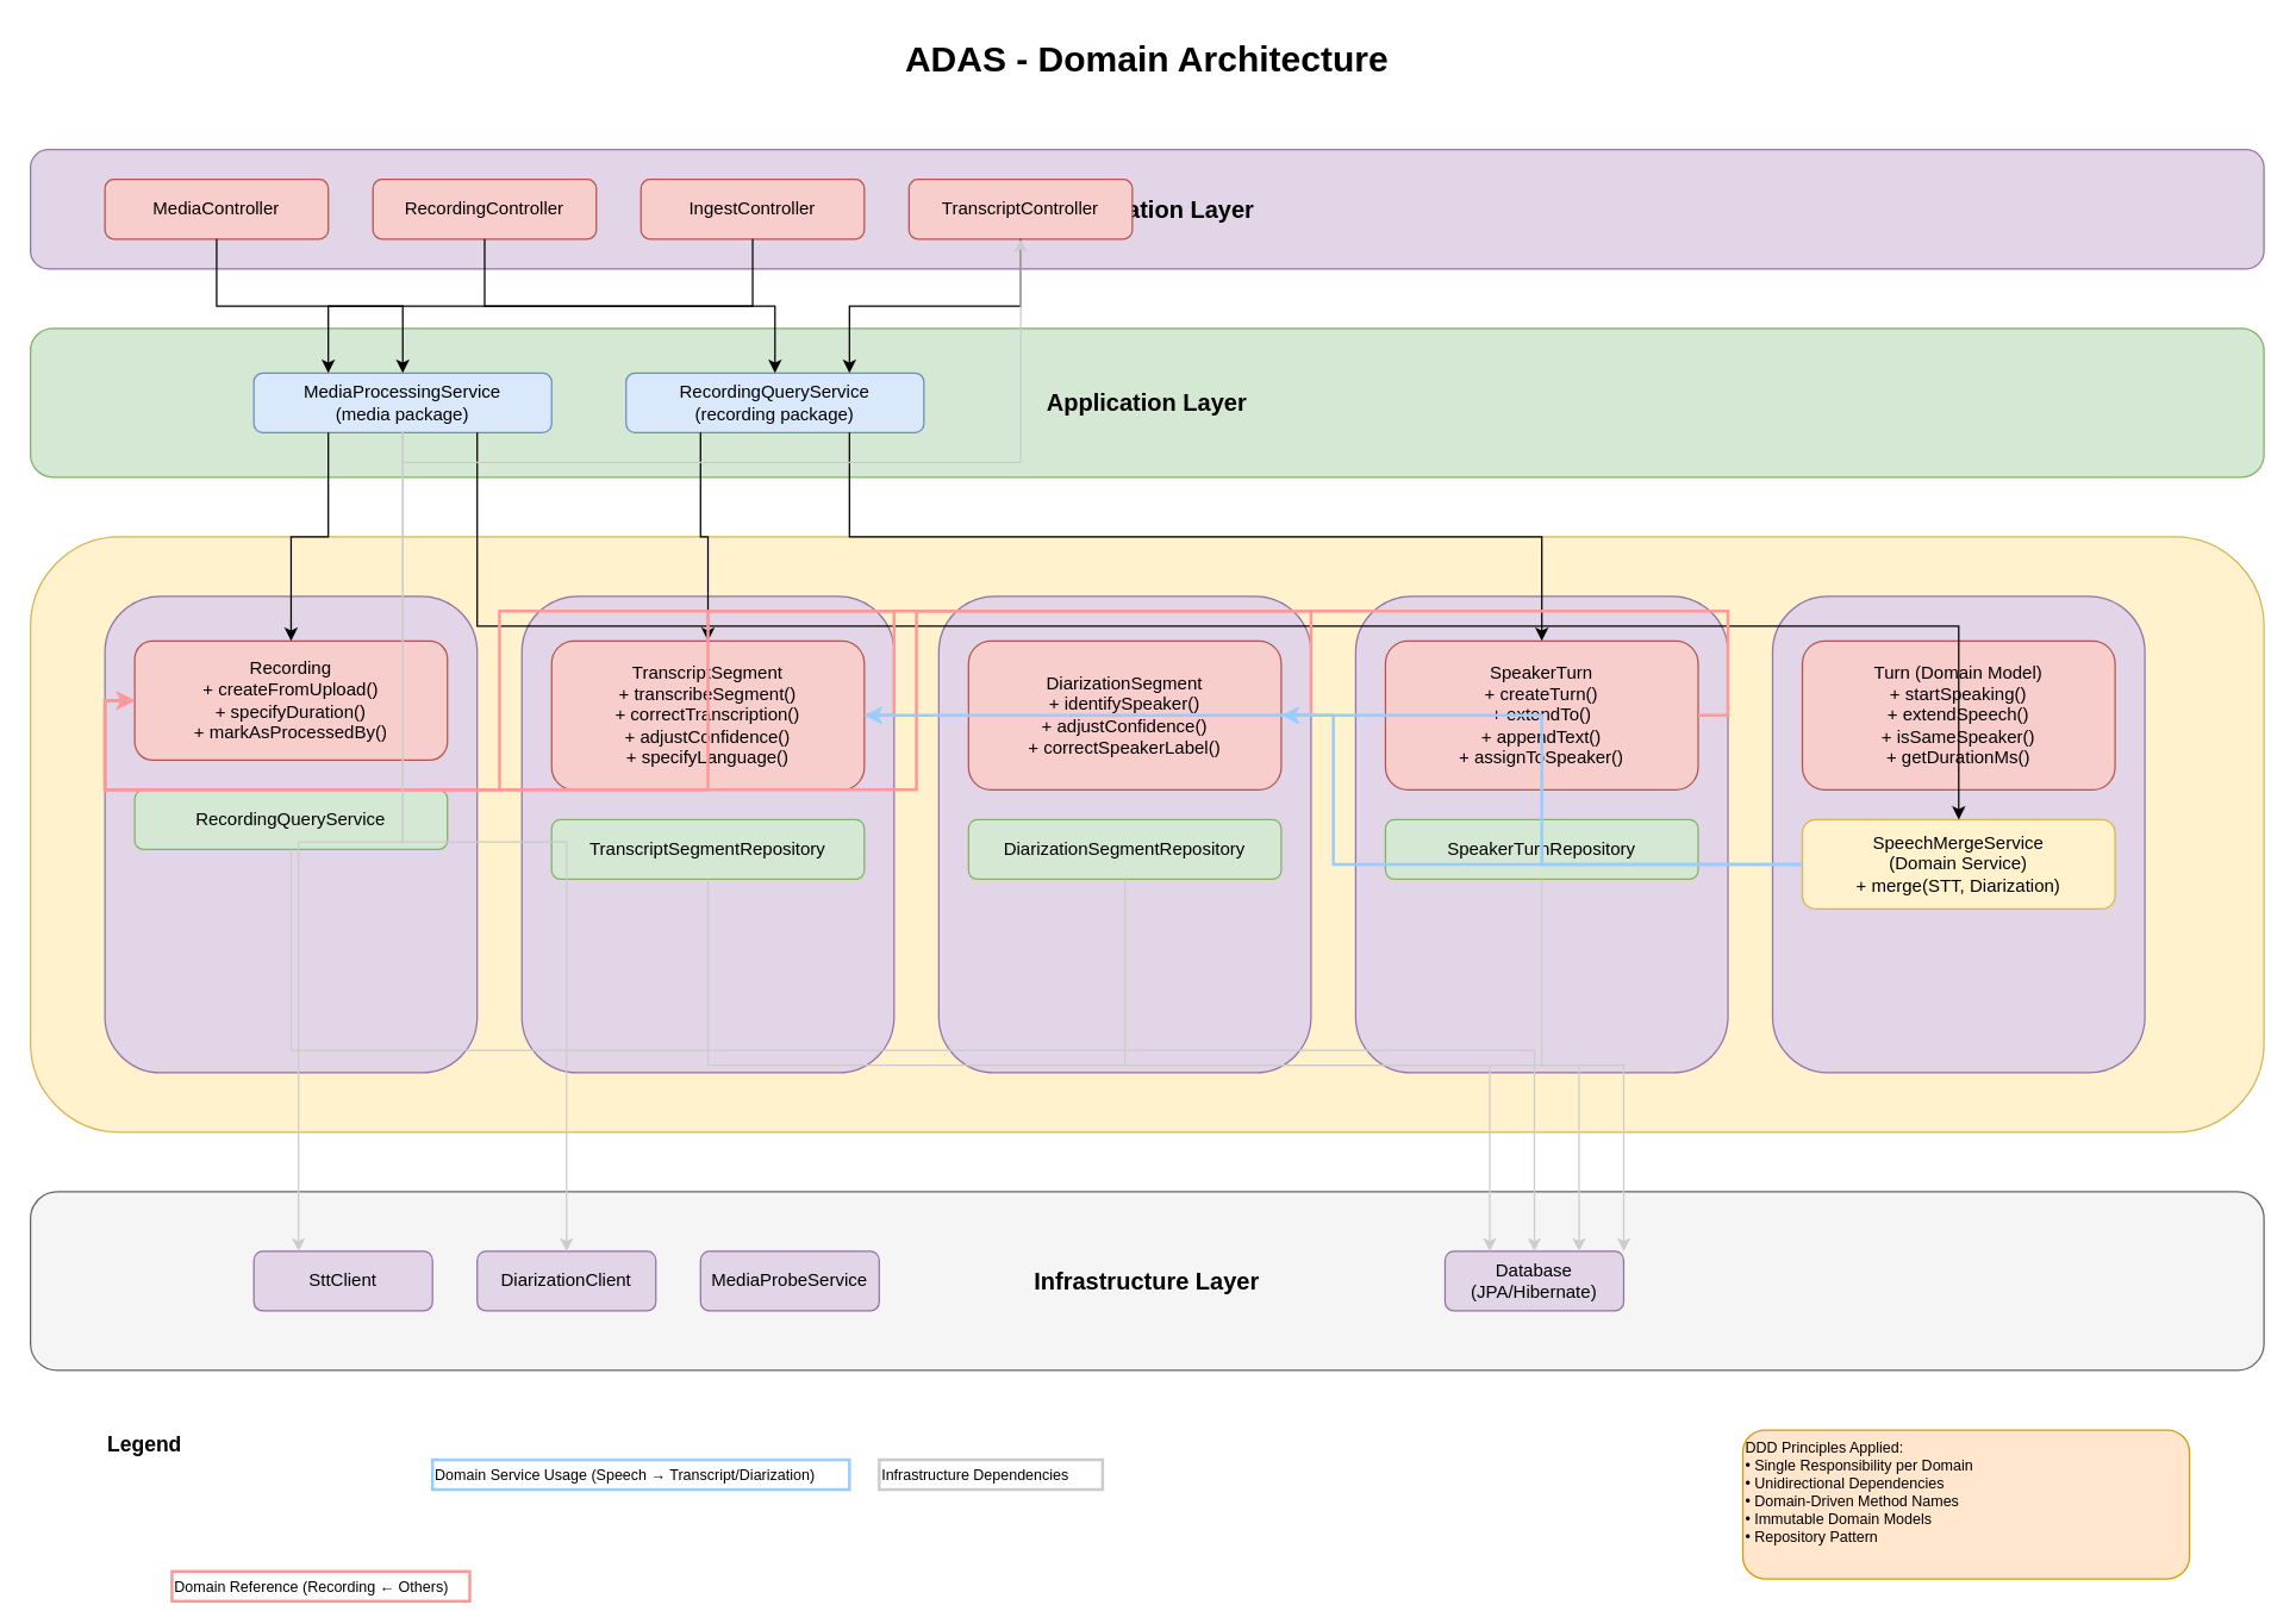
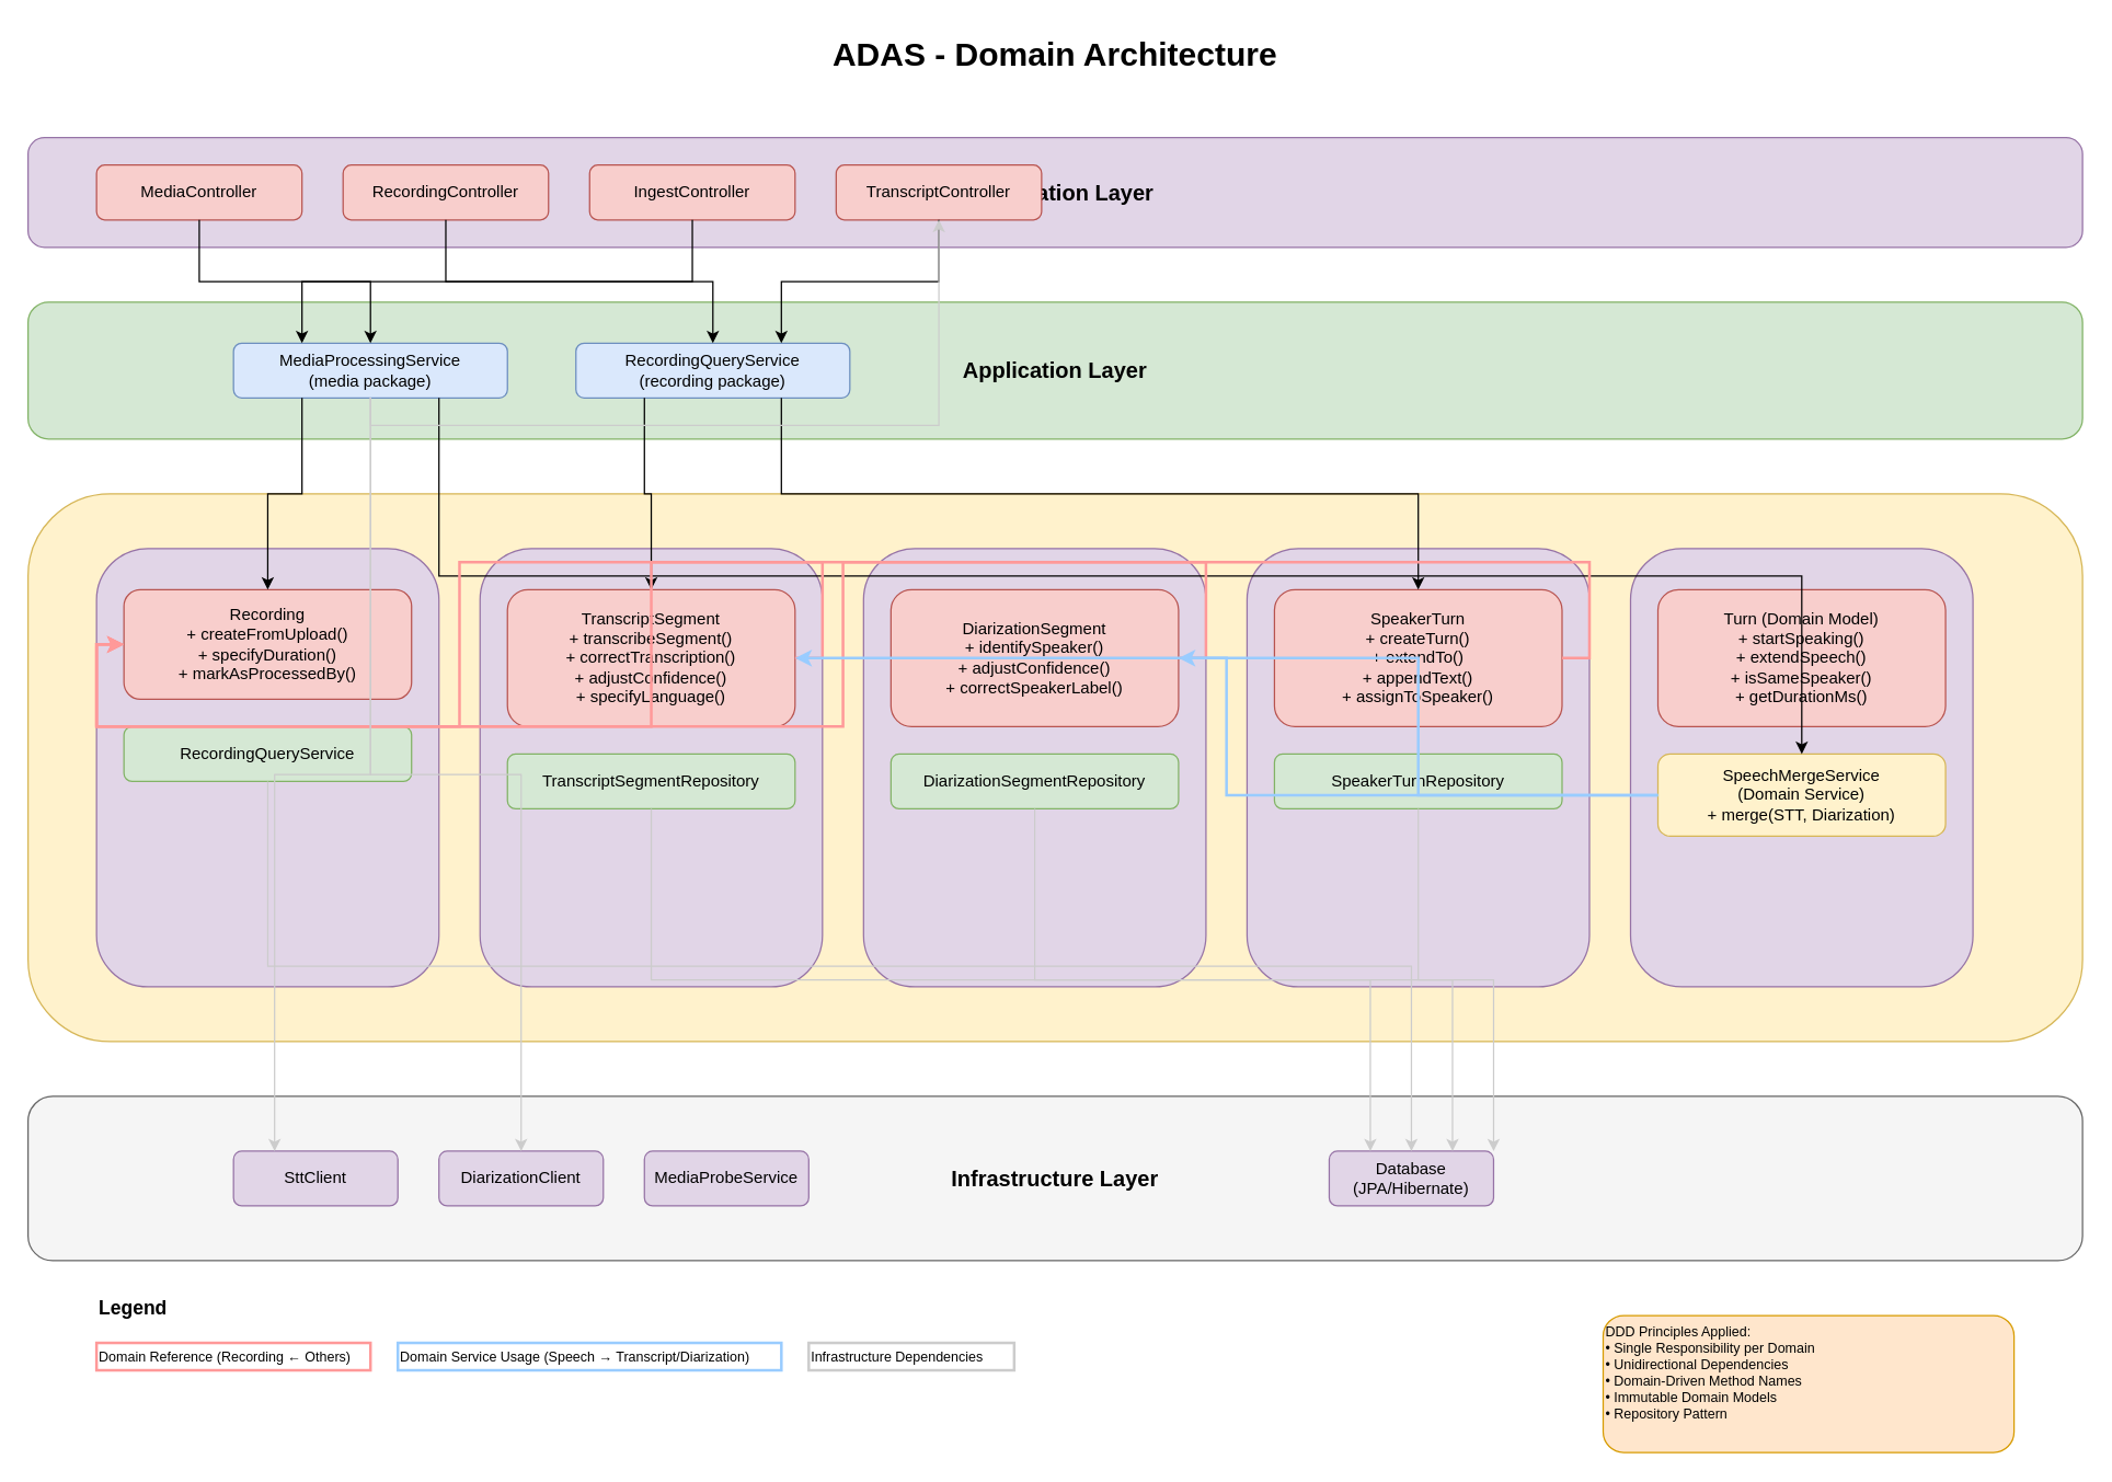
  <mxCell id="0" />
  <mxCell id="1" parent="0" />
  <mxCell id="2" value="ADAS - Domain Architecture" style="text;html=1;strokeColor=none;fillColor=none;align=center;verticalAlign=middle;whiteSpace=wrap;rounded=0;fontSize=24;fontStyle=1;" vertex="1" parent="1"><mxGeometry x="570" y="20" width="400" height="40" as="geometry" /></mxCell>
  <mxCell id="3" value="Presentation Layer" style="rounded=1;whiteSpace=wrap;html=1;fillColor=#e1d5e7;strokeColor=#9673a6;fontSize=16;fontStyle=1;" vertex="1" parent="1"><mxGeometry x="20" y="100" width="1500" height="80" as="geometry" /></mxCell>
  <mxCell id="4" value="MediaController" style="rounded=1;whiteSpace=wrap;html=1;fillColor=#f8cecc;strokeColor=#b85450;" vertex="1" parent="1"><mxGeometry x="70" y="120" width="150" height="40" as="geometry" /></mxCell>
  <mxCell id="5" value="RecordingController" style="rounded=1;whiteSpace=wrap;html=1;fillColor=#f8cecc;strokeColor=#b85450;" vertex="1" parent="1"><mxGeometry x="250" y="120" width="150" height="40" as="geometry" /></mxCell>
  <mxCell id="6" value="IngestController" style="rounded=1;whiteSpace=wrap;html=1;fillColor=#f8cecc;strokeColor=#b85450;" vertex="1" parent="1"><mxGeometry x="430" y="120" width="150" height="40" as="geometry" /></mxCell>
  <mxCell id="7" value="TranscriptController" style="rounded=1;whiteSpace=wrap;html=1;fillColor=#f8cecc;strokeColor=#b85450;" vertex="1" parent="1"><mxGeometry x="610" y="120" width="150" height="40" as="geometry" /></mxCell>
  <mxCell id="8" value="Application Layer" style="rounded=1;whiteSpace=wrap;html=1;fillColor=#d5e8d4;strokeColor=#82b366;fontSize=16;fontStyle=1;" vertex="1" parent="1"><mxGeometry x="20" y="220" width="1500" height="100" as="geometry" /></mxCell>
  <mxCell id="9" value="MediaProcessingService&#10;(media package)" style="rounded=1;whiteSpace=wrap;html=1;fillColor=#dae8fc;strokeColor=#6c8ebf;" vertex="1" parent="1"><mxGeometry x="170" y="250" width="200" height="40" as="geometry" /></mxCell>
  <mxCell id="10" value="RecordingQueryService&#10;(recording package)" style="rounded=1;whiteSpace=wrap;html=1;fillColor=#dae8fc;strokeColor=#6c8ebf;" vertex="1" parent="1"><mxGeometry x="420" y="250" width="200" height="40" as="geometry" /></mxCell>
  <mxCell id="11" value="Domain Layer" style="rounded=1;whiteSpace=wrap;html=1;fillColor=#fff2cc;strokeColor=#d6b656;fontSize=16;fontStyle=1;" vertex="1" parent="1"><mxGeometry x="20" y="360" width="1500" height="400" as="geometry" /></mxCell>
  <mxCell id="12" value="Recording Domain" style="rounded=1;whiteSpace=wrap;html=1;fillColor=#e1d5e7;strokeColor=#9673a6;fontStyle=1;" vertex="1" parent="1"><mxGeometry x="70" y="400" width="250" height="320" as="geometry" /></mxCell>
  <mxCell id="13" value="Recording&#10;+ createFromUpload()&#10;+ specifyDuration()&#10;+ markAsProcessedBy()" style="rounded=1;whiteSpace=wrap;html=1;fillColor=#f8cecc;strokeColor=#b85450;" vertex="1" parent="1"><mxGeometry x="90" y="430" width="210" height="80" as="geometry" /></mxCell>
  <mxCell id="14" value="RecordingQueryService" style="rounded=1;whiteSpace=wrap;html=1;fillColor=#d5e8d4;strokeColor=#82b366;" vertex="1" parent="1"><mxGeometry x="90" y="530" width="210" height="40" as="geometry" /></mxCell>
  <mxCell id="15" value="Transcript Domain" style="rounded=1;whiteSpace=wrap;html=1;fillColor=#e1d5e7;strokeColor=#9673a6;fontStyle=1;" vertex="1" parent="1"><mxGeometry x="350" y="400" width="250" height="320" as="geometry" /></mxCell>
  <mxCell id="16" value="TranscriptSegment&#10;+ transcribeSegment()&#10;+ correctTranscription()&#10;+ adjustConfidence()&#10;+ specifyLanguage()" style="rounded=1;whiteSpace=wrap;html=1;fillColor=#f8cecc;strokeColor=#b85450;" vertex="1" parent="1"><mxGeometry x="370" y="430" width="210" height="100" as="geometry" /></mxCell>
  <mxCell id="17" value="TranscriptSegmentRepository" style="rounded=1;whiteSpace=wrap;html=1;fillColor=#d5e8d4;strokeColor=#82b366;" vertex="1" parent="1"><mxGeometry x="370" y="550" width="210" height="40" as="geometry" /></mxCell>
  <mxCell id="18" value="Diarization Domain" style="rounded=1;whiteSpace=wrap;html=1;fillColor=#e1d5e7;strokeColor=#9673a6;fontStyle=1;" vertex="1" parent="1"><mxGeometry x="630" y="400" width="250" height="320" as="geometry" /></mxCell>
  <mxCell id="19" value="DiarizationSegment&#10;+ identifySpeaker()&#10;+ adjustConfidence()&#10;+ correctSpeakerLabel()" style="rounded=1;whiteSpace=wrap;html=1;fillColor=#f8cecc;strokeColor=#b85450;" vertex="1" parent="1"><mxGeometry x="650" y="430" width="210" height="100" as="geometry" /></mxCell>
  <mxCell id="20" value="DiarizationSegmentRepository" style="rounded=1;whiteSpace=wrap;html=1;fillColor=#d5e8d4;strokeColor=#82b366;" vertex="1" parent="1"><mxGeometry x="650" y="550" width="210" height="40" as="geometry" /></mxCell>
  <mxCell id="21" value="Speaker Domain" style="rounded=1;whiteSpace=wrap;html=1;fillColor=#e1d5e7;strokeColor=#9673a6;fontStyle=1;" vertex="1" parent="1"><mxGeometry x="910" y="400" width="250" height="320" as="geometry" /></mxCell>
  <mxCell id="22" value="SpeakerTurn&#10;+ createTurn()&#10;+ extendTo()&#10;+ appendText()&#10;+ assignToSpeaker()" style="rounded=1;whiteSpace=wrap;html=1;fillColor=#f8cecc;strokeColor=#b85450;" vertex="1" parent="1"><mxGeometry x="930" y="430" width="210" height="100" as="geometry" /></mxCell>
  <mxCell id="23" value="SpeakerTurnRepository" style="rounded=1;whiteSpace=wrap;html=1;fillColor=#d5e8d4;strokeColor=#82b366;" vertex="1" parent="1"><mxGeometry x="930" y="550" width="210" height="40" as="geometry" /></mxCell>
  <mxCell id="24" value="Speech Domain" style="rounded=1;whiteSpace=wrap;html=1;fillColor=#e1d5e7;strokeColor=#9673a6;fontStyle=1;" vertex="1" parent="1"><mxGeometry x="1190" y="400" width="250" height="320" as="geometry" /></mxCell>
  <mxCell id="25" value="Turn (Domain Model)&#10;+ startSpeaking()&#10;+ extendSpeech()&#10;+ isSameSpeaker()&#10;+ getDurationMs()" style="rounded=1;whiteSpace=wrap;html=1;fillColor=#f8cecc;strokeColor=#b85450;" vertex="1" parent="1"><mxGeometry x="1210" y="430" width="210" height="100" as="geometry" /></mxCell>
  <mxCell id="26" value="SpeechMergeService&#10;(Domain Service)&#10;+ merge(STT, Diarization)" style="rounded=1;whiteSpace=wrap;html=1;fillColor=#fff2cc;strokeColor=#d6b656;" vertex="1" parent="1"><mxGeometry x="1210" y="550" width="210" height="60" as="geometry" /></mxCell>
  <mxCell id="27" value="Infrastructure Layer" style="rounded=1;whiteSpace=wrap;html=1;fillColor=#f5f5f5;strokeColor=#666666;fontSize=16;fontStyle=1;" vertex="1" parent="1"><mxGeometry x="20" y="800" width="1500" height="120" as="geometry" /></mxCell>
  <mxCell id="28" value="SttClient" style="rounded=1;whiteSpace=wrap;html=1;fillColor=#e1d5e7;strokeColor=#9673a6;" vertex="1" parent="1"><mxGeometry x="170" y="840" width="120" height="40" as="geometry" /></mxCell>
  <mxCell id="29" value="DiarizationClient" style="rounded=1;whiteSpace=wrap;html=1;fillColor=#e1d5e7;strokeColor=#9673a6;" vertex="1" parent="1"><mxGeometry x="320" y="840" width="120" height="40" as="geometry" /></mxCell>
  <mxCell id="30" value="MediaProbeService" style="rounded=1;whiteSpace=wrap;html=1;fillColor=#e1d5e7;strokeColor=#9673a6;" vertex="1" parent="1"><mxGeometry x="470" y="840" width="120" height="40" as="geometry" /></mxCell>
  <mxCell id="31" value="Database&#10;(JPA/Hibernate)" style="rounded=1;whiteSpace=wrap;html=1;fillColor=#e1d5e7;strokeColor=#9673a6;" vertex="1" parent="1"><mxGeometry x="970" y="840" width="120" height="40" as="geometry" /></mxCell>
  <mxCell id="32" style="edgeStyle=orthogonalEdgeStyle;rounded=0;orthogonalLoop=1;jettySize=auto;html=1;exitX=0.5;exitY=1;entryX=0.5;entryY=0;" edge="1" parent="1" source="4" target="9"><mxGeometry relative="1" as="geometry" /></mxCell>
  <mxCell id="33" style="edgeStyle=orthogonalEdgeStyle;rounded=0;orthogonalLoop=1;jettySize=auto;html=1;exitX=0.5;exitY=1;entryX=0.5;entryY=0;" edge="1" parent="1" source="5" target="10"><mxGeometry relative="1" as="geometry" /></mxCell>
  <mxCell id="34" style="edgeStyle=orthogonalEdgeStyle;rounded=0;orthogonalLoop=1;jettySize=auto;html=1;exitX=0.5;exitY=1;entryX=0.25;entryY=0;" edge="1" parent="1" source="6" target="9"><mxGeometry relative="1" as="geometry" /></mxCell>
  <mxCell id="35" style="edgeStyle=orthogonalEdgeStyle;rounded=0;orthogonalLoop=1;jettySize=auto;html=1;exitX=0.5;exitY=1;entryX=0.75;entryY=0;" edge="1" parent="1" source="7" target="10"><mxGeometry relative="1" as="geometry" /></mxCell>
  <mxCell id="36" style="edgeStyle=orthogonalEdgeStyle;rounded=0;orthogonalLoop=1;jettySize=auto;html=1;exitX=0.25;exitY=1;entryX=0.5;entryY=0;" edge="1" parent="1" source="9" target="13"><mxGeometry relative="1" as="geometry" /></mxCell>
  <mxCell id="37" style="edgeStyle=orthogonalEdgeStyle;rounded=0;orthogonalLoop=1;jettySize=auto;html=1;exitX=0.75;exitY=1;entryX=0.5;entryY=0;" edge="1" parent="1" source="9" target="26"><mxGeometry relative="1" as="geometry" /></mxCell>
  <mxCell id="38" style="edgeStyle=orthogonalEdgeStyle;rounded=0;orthogonalLoop=1;jettySize=auto;html=1;exitX=0.25;exitY=1;entryX=0.5;entryY=0;" edge="1" parent="1" source="10" target="16"><mxGeometry relative="1" as="geometry" /></mxCell>
  <mxCell id="39" style="edgeStyle=orthogonalEdgeStyle;rounded=0;orthogonalLoop=1;jettySize=auto;html=1;exitX=0.75;exitY=1;entryX=0.5;entryY=0;" edge="1" parent="1" source="10" target="22"><mxGeometry relative="1" as="geometry" /></mxCell>
  <mxCell id="40" style="edgeStyle=orthogonalEdgeStyle;rounded=0;orthogonalLoop=1;jettySize=auto;html=1;exitX=1;exitY=0.5;entryX=0;entryY=0.5;strokeColor=#ff9999;strokeWidth=2;" edge="1" parent="1" source="16" target="13"><mxGeometry relative="1" as="geometry" /></mxCell>
  <mxCell id="41" style="edgeStyle=orthogonalEdgeStyle;rounded=0;orthogonalLoop=1;jettySize=auto;html=1;exitX=1;exitY=0.5;entryX=0;entryY=0.5;strokeColor=#ff9999;strokeWidth=2;" edge="1" parent="1" source="19" target="13"><mxGeometry relative="1" as="geometry" /></mxCell>
  <mxCell id="42" style="edgeStyle=orthogonalEdgeStyle;rounded=0;orthogonalLoop=1;jettySize=auto;html=1;exitX=1;exitY=0.5;entryX=0;entryY=0.5;strokeColor=#ff9999;strokeWidth=2;" edge="1" parent="1" source="22" target="13"><mxGeometry relative="1" as="geometry" /></mxCell>
  <mxCell id="43" style="edgeStyle=orthogonalEdgeStyle;rounded=0;orthogonalLoop=1;jettySize=auto;html=1;exitX=0;exitY=0.5;entryX=1;entryY=0.5;strokeColor=#99ccff;strokeWidth=2;" edge="1" parent="1" source="26" target="16"><mxGeometry relative="1" as="geometry" /></mxCell>
  <mxCell id="44" style="edgeStyle=orthogonalEdgeStyle;rounded=0;orthogonalLoop=1;jettySize=auto;html=1;exitX=0;exitY=0.5;entryX=1;entryY=0.5;strokeColor=#99ccff;strokeWidth=2;" edge="1" parent="1" source="26" target="19"><mxGeometry relative="1" as="geometry" /></mxCell>
  <mxCell id="45" style="edgeStyle=orthogonalEdgeStyle;rounded=0;orthogonalLoop=1;jettySize=auto;html=1;exitX=0.5;exitY=1;entryX=0.25;entryY=0;strokeColor=#cccccc;" edge="1" parent="1" source="9" target="28"><mxGeometry relative="1" as="geometry" /></mxCell>
  <mxCell id="46" style="edgeStyle=orthogonalEdgeStyle;rounded=0;orthogonalLoop=1;jettySize=auto;html=1;exitX=0.5;exitY=1;entryX=0.5;entryY=0;strokeColor=#cccccc;" edge="1" parent="1" source="9" target="29"><mxGeometry relative="1" as="geometry" /></mxCell>
  <mxCell id="47" style="edgeStyle=orthogonalEdgeStyle;rounded=0;orthogonalLoop=1;jettySize=auto;html=1;exitX=0.5;exitY=1;strokeColor=#cccccc;" edge="1" parent="1" source="9" target="7"><mxGeometry relative="1" as="geometry" /></mxCell>
  <mxCell id="48" style="edgeStyle=orthogonalEdgeStyle;rounded=0;orthogonalLoop=1;jettySize=auto;html=1;exitX=0.5;exitY=1;entryX=0.5;entryY=0;strokeColor=#cccccc;" edge="1" parent="1" source="14" target="31"><mxGeometry relative="1" as="geometry" /></mxCell>
  <mxCell id="49" style="edgeStyle=orthogonalEdgeStyle;rounded=0;orthogonalLoop=1;jettySize=auto;html=1;exitX=0.5;exitY=1;entryX=0.25;entryY=0;strokeColor=#cccccc;" edge="1" parent="1" source="17" target="31"><mxGeometry relative="1" as="geometry" /></mxCell>
  <mxCell id="50" style="edgeStyle=orthogonalEdgeStyle;rounded=0;orthogonalLoop=1;jettySize=auto;html=1;exitX=0.5;exitY=1;entryX=0.75;entryY=0;strokeColor=#cccccc;" edge="1" parent="1" source="20" target="31"><mxGeometry relative="1" as="geometry" /></mxCell>
  <mxCell id="51" style="edgeStyle=orthogonalEdgeStyle;rounded=0;orthogonalLoop=1;jettySize=auto;html=1;exitX=0.5;exitY=1;entryX=1;entryY=0;strokeColor=#cccccc;" edge="1" parent="1" source="23" target="31"><mxGeometry relative="1" as="geometry" /></mxCell>
- <mxCell id="52" value="Legend" style="text;html=1;strokeColor=none;fillColor=none;align=left;verticalAlign=middle;whiteSpace=wrap;rounded=0;fontSize=14;fontStyle=1;" vertex="1" parent="1"><mxGeometry x="70" y="960" width="60" height="20" as="geometry" /></mxCell>
- <mxCell id="53" value="Domain Reference (Recording ← Others)" style="text;html=1;strokeColor=#ff9999;fillColor=none;align=left;verticalAlign=middle;whiteSpace=wrap;rounded=0;fontSize=10;strokeWidth=2;" vertex="1" parent="1"><mxGeometry x="115" y="1055" width="200" height="20" as="geometry" /></mxCell>
+ <mxCell id="52" value="Legend" style="text;html=1;strokeColor=none;fillColor=none;align=left;verticalAlign=middle;whiteSpace=wrap;rounded=0;fontSize=14;fontStyle=1;" vertex="1" parent="1"><mxGeometry x="70" y="945" width="60" height="20" as="geometry" /></mxCell>
+ <mxCell id="53" value="Domain Reference (Recording ← Others)" style="text;html=1;strokeColor=#ff9999;fillColor=none;align=left;verticalAlign=middle;whiteSpace=wrap;rounded=0;fontSize=10;strokeWidth=2;" vertex="1" parent="1"><mxGeometry x="70" y="980" width="200" height="20" as="geometry" /></mxCell>
  <mxCell id="54" value="Domain Service Usage (Speech → Transcript/Diarization)" style="text;html=1;strokeColor=#99ccff;fillColor=none;align=left;verticalAlign=middle;whiteSpace=wrap;rounded=0;fontSize=10;strokeWidth=2;" vertex="1" parent="1"><mxGeometry x="290" y="980" width="280" height="20" as="geometry" /></mxCell>
  <mxCell id="55" value="Infrastructure Dependencies" style="text;html=1;strokeColor=#cccccc;fillColor=none;align=left;verticalAlign=middle;whiteSpace=wrap;rounded=0;fontSize=10;strokeWidth=2;" vertex="1" parent="1"><mxGeometry x="590" y="980" width="150" height="20" as="geometry" /></mxCell>
  <mxCell id="56" value="DDD Principles Applied:&#10;• Single Responsibility per Domain&#10;• Unidirectional Dependencies&#10;• Domain-Driven Method Names&#10;• Immutable Domain Models&#10;• Repository Pattern" style="rounded=1;whiteSpace=wrap;html=1;fillColor=#ffe6cc;strokeColor=#d79b00;align=left;verticalAlign=top;fontSize=10;" vertex="1" parent="1"><mxGeometry x="1170" y="960" width="300" height="100" as="geometry" /></mxCell>
